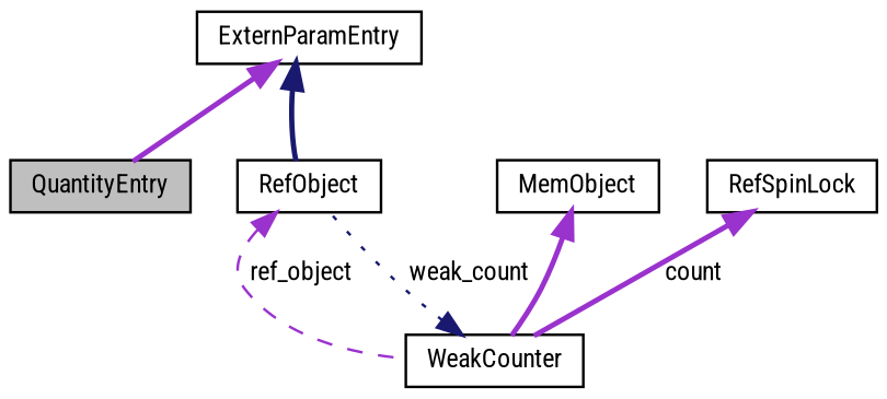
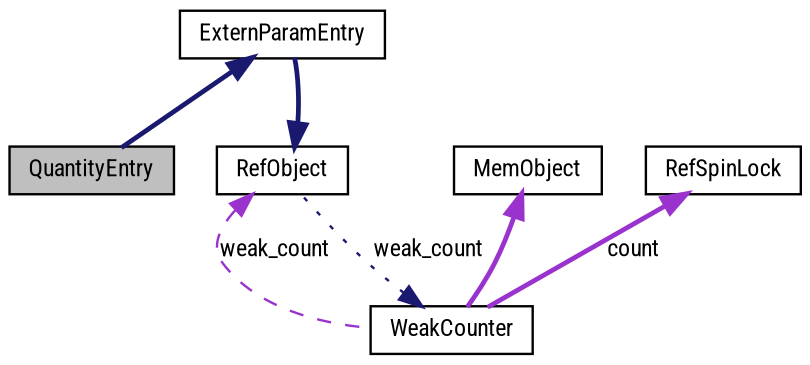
  digraph {
    fontname="Roboto Condensed"
    node [color=black fillcolor=white fontname="Roboto Condensed" fontsize=10 shape=record style=filled]
    edge [color=midnightblue dir=back fontname="Roboto Condensed" fontsize=10 labelfontname=Helvetica labelfontsize=10 style=bold]
    n1 [fillcolor=grey75 fontcolor=black height=0.2 label=QuantityEntry width=0.4]
    n2 [height=0.2 label=ExternParamEntry width=0.4]
    n3 [height=0.2 label=RefObject width=0.4]
    n4 [height=0.2 label=WeakCounter width=0.4]
    n5 [height=0.2 label=MemObject width=0.4]
    n6 [height=0.2 label=RefSpinLock width=0.4]
-   n2 -> n1 [color=darkorchid3]
-   n2 -> n3
-   n3 -> n4 [color=darkorchid3 label=" ref_object" style=dashed]
+   n2 -> n1
+   n3 -> n2
+   n3 -> n4 [color=darkorchid3 label=" weak_count" style=dashed]
    n4 -> n3 [label=" weak_count" style=dotted]
    n5 -> n4 [color=darkorchid3]
    n6 -> n4 [color=darkorchid3 label=" count"]
  }
